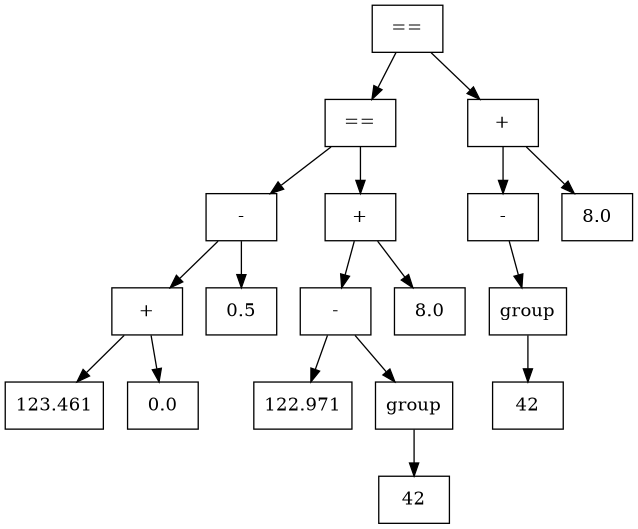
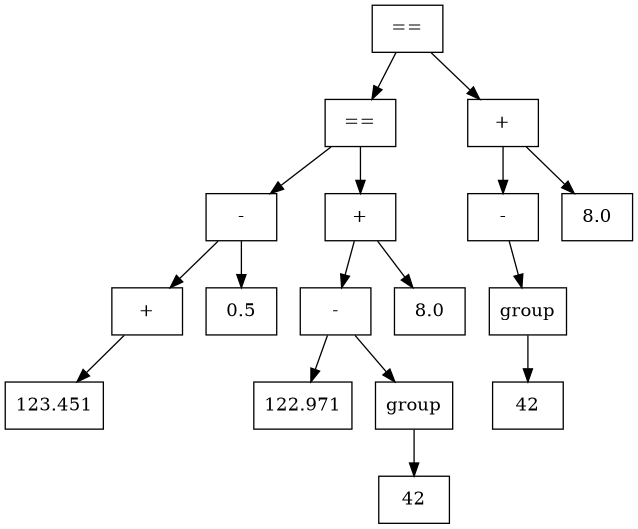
  digraph {
    node [shape=box]
    n1 [label="=="]
    n2 [label="=="]
    n3 [label="+"]
    n4 [label="-"]
    n5 [label="+"]
    n6 [label="-"]
    n7 [label=8.0]
    n8 [label="+"]
    n9 [label=0.5]
    n10 [label="-"]
    n11 [label=8.0]
-   n12 [label=123.461]
-   n13 [label=0.0]
+   n12 [label=123.451]
    n14 [label=122.971]
    n15 [label=group]
    n16 [label=42]
    n17 [label=group]
    n18 [label=42]
    n1 -> n2
    n1 -> n3
    n2 -> n4
    n2 -> n5
    n3 -> n6
    n3 -> n7
    n4 -> n8
    n4 -> n9
    n5 -> n10
    n5 -> n11
    n6 -> n17
    n8 -> n12
-   n8 -> n13
    n10 -> n14
    n10 -> n15
    n15 -> n16
    n17 -> n18
  }
